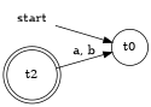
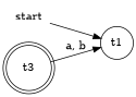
  digraph {
    rankdir=LR
    start [shape=none]
-   t1 [shape=circle label=t0]
-   t2 [shape=doublecircle]
+   t1 [shape=circle]
+   t2 [shape=doublecircle label=t3]
    start -> t1
    t2 -> t1 [label="a, b"]
  }
